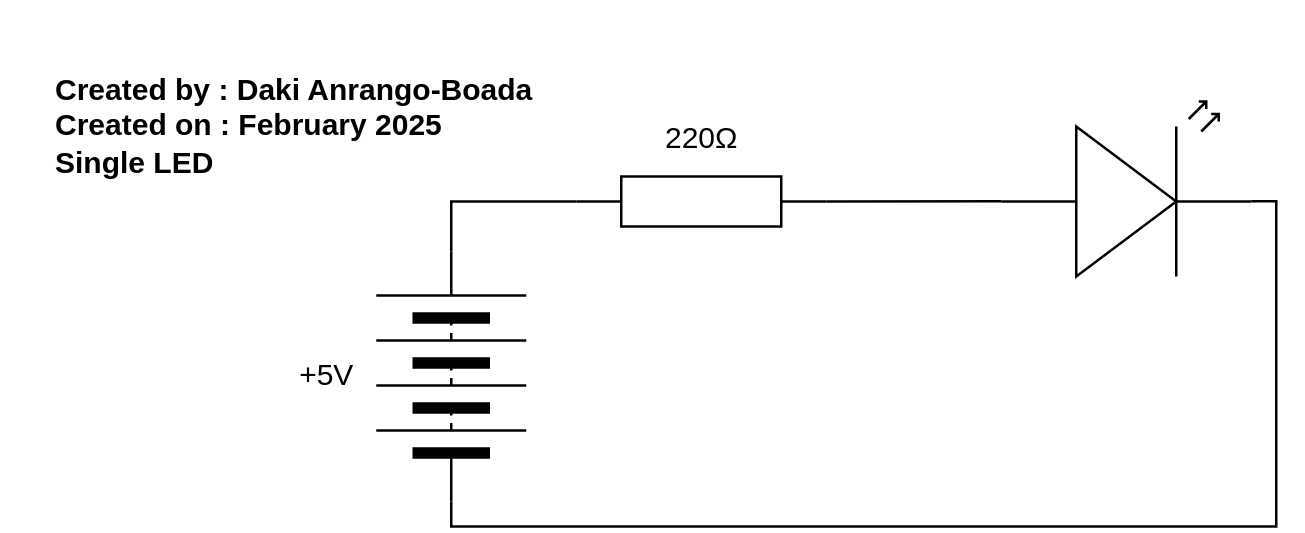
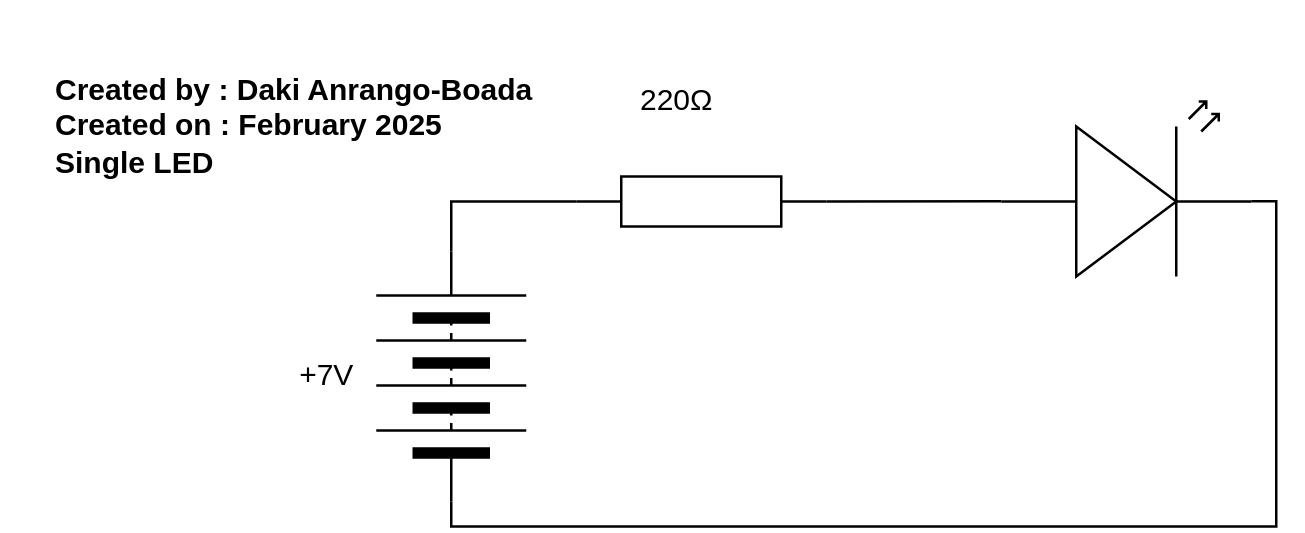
  <mxCell id="0" />
  <mxCell id="1" parent="0" />
  <mxCell id="2" value="" style="pointerEvents=1;verticalLabelPosition=bottom;shadow=0;dashed=0;align=center;html=1;verticalAlign=top;shape=mxgraph.electrical.resistors.resistor_1;" vertex="1" parent="1"><mxGeometry x="230" y="70" width="100" height="20" as="geometry" /></mxCell>
  <mxCell id="3" value="" style="pointerEvents=1;verticalLabelPosition=bottom;shadow=0;dashed=0;align=center;html=1;verticalAlign=top;shape=mxgraph.electrical.miscellaneous.batteryStack;rotation=-90;" vertex="1" parent="1"><mxGeometry x="130" y="120" width="100" height="60" as="geometry" /></mxCell>
  <mxCell id="4" style="edgeStyle=orthogonalEdgeStyle;html=1;exitX=1;exitY=0.57;exitDx=0;exitDy=0;exitPerimeter=0;entryX=0;entryY=0.5;entryDx=0;entryDy=0;rounded=0;curved=0;endArrow=none;endFill=0;" edge="1" parent="1" source="5" target="3"><mxGeometry relative="1" as="geometry" /></mxCell>
  <mxCell id="5" value="" style="verticalLabelPosition=bottom;shadow=0;dashed=0;align=center;html=1;verticalAlign=top;shape=mxgraph.electrical.opto_electronics.led_2;pointerEvents=1;" vertex="1" parent="1"><mxGeometry x="400" y="40" width="100" height="70" as="geometry" /></mxCell>
  <mxCell id="6" style="edgeStyle=orthogonalEdgeStyle;html=1;exitX=1;exitY=0.5;exitDx=0;exitDy=0;entryX=0;entryY=0.5;entryDx=0;entryDy=0;entryPerimeter=0;rounded=0;endArrow=none;endFill=0;" edge="1" parent="1" source="3" target="2"><mxGeometry relative="1" as="geometry" /></mxCell>
  <mxCell id="7" style="edgeStyle=none;html=1;exitX=1;exitY=0.5;exitDx=0;exitDy=0;exitPerimeter=0;entryX=0;entryY=0.57;entryDx=0;entryDy=0;entryPerimeter=0;rounded=0;curved=0;endArrow=none;endFill=0;" edge="1" parent="1" source="2" target="5"><mxGeometry relative="1" as="geometry" /></mxCell>
- <mxCell id="8" value="220Ω" style="text;html=1;align=center;verticalAlign=middle;resizable=0;points=[];autosize=1;strokeColor=none;fillColor=none;" vertex="1" parent="1"><mxGeometry x="255" y="40" width="50" height="30" as="geometry" /></mxCell>
- <mxCell id="9" value="+5V" style="text;html=1;align=center;verticalAlign=middle;resizable=0;points=[];autosize=1;strokeColor=none;fillColor=none;" vertex="1" parent="1"><mxGeometry x="105" y="135" width="50" height="30" as="geometry" /></mxCell>
+ <mxCell id="8" value="220Ω" style="text;html=1;align=center;verticalAlign=middle;resizable=0;points=[];autosize=1;strokeColor=none;fillColor=none;" vertex="1" parent="1"><mxGeometry x="245" y="25" width="50" height="30" as="geometry" /></mxCell>
+ <mxCell id="9" value="+7V" style="text;html=1;align=center;verticalAlign=middle;resizable=0;points=[];autosize=1;strokeColor=none;fillColor=none;" vertex="1" parent="1"><mxGeometry x="105" y="135" width="50" height="30" as="geometry" /></mxCell>
  <mxCell id="10" value="&lt;b&gt;Created by : Daki Anrango-Boada&lt;/b&gt;&lt;div&gt;&lt;b&gt;Created on : February 2025&lt;/b&gt;&lt;/div&gt;&lt;div&gt;&lt;b&gt;Single LED&lt;/b&gt;&lt;/div&gt;" style="text;html=1;align=left;verticalAlign=middle;resizable=0;points=[];autosize=1;strokeColor=none;fillColor=none;" vertex="1" parent="1"><mxGeometry x="20" y="20" width="210" height="60" as="geometry" /></mxCell>
